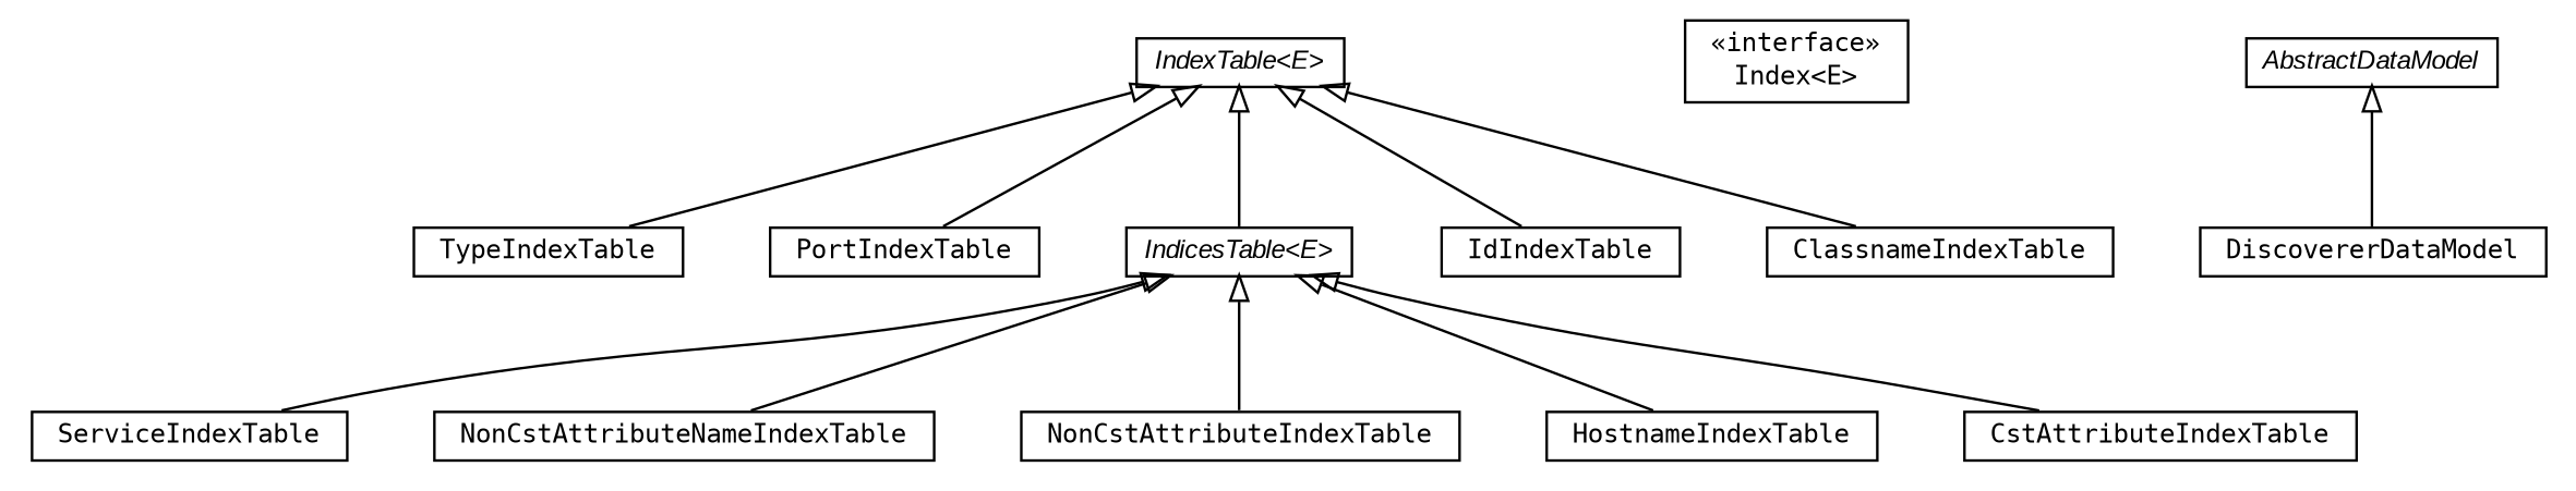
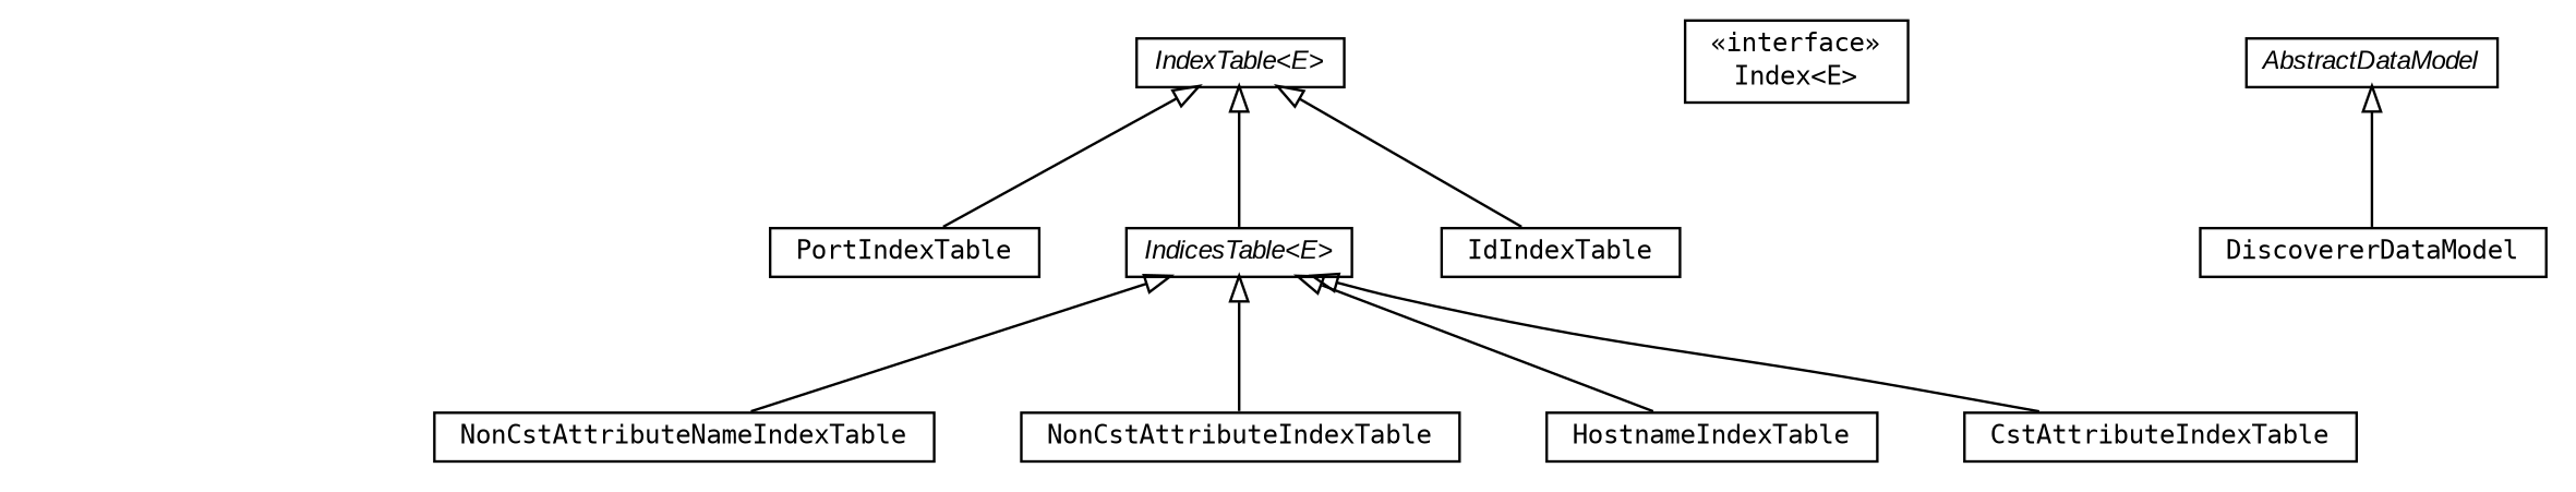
  digraph {
    fontname="DejaVu Sans Mono"
    nodesep=0.25
    ranksep=0.5
    node [fontcolor=black fontname="DejaVu Sans Mono" fontsize=10.0 shape=plaintext]
    edge [arrowtail=empty dir=back fontname="DejaVu Sans Mono" fontsize=10 headport=p labelfontname=arial labelfontsize=10 tailport=p]
-   n1 [label=<<table title="context.arch.discoverer.component.dataModel.TypeIndexTable" border="0" cellborder="1" cellspacing="0" cellpadding="2" port="p" href="./TypeIndexTable.html"> 		<tr><td><table border="0" cellspacing="0" cellpadding="1"> <tr><td align="center" balign="center"> TypeIndexTable </td></tr> 		</table></td></tr> 		</table>>]
-   n2 [label=<<table title="context.arch.discoverer.component.dataModel.ServiceIndexTable" border="0" cellborder="1" cellspacing="0" cellpadding="2" port="p" href="./ServiceIndexTable.html"> 		<tr><td><table border="0" cellspacing="0" cellpadding="1"> <tr><td align="center" balign="center"> ServiceIndexTable </td></tr> 		</table></td></tr> 		</table>>]
    n3 [label=<<table title="context.arch.discoverer.component.dataModel.PortIndexTable" border="0" cellborder="1" cellspacing="0" cellpadding="2" port="p" href="./PortIndexTable.html"> 		<tr><td><table border="0" cellspacing="0" cellpadding="1"> <tr><td align="center" balign="center"> PortIndexTable </td></tr> 		</table></td></tr> 		</table>>]
    n4 [label=<<table title="context.arch.discoverer.component.dataModel.NonCstAttributeNameIndexTable" border="0" cellborder="1" cellspacing="0" cellpadding="2" port="p" href="./NonCstAttributeNameIndexTable.html"> 		<tr><td><table border="0" cellspacing="0" cellpadding="1"> <tr><td align="center" balign="center"> NonCstAttributeNameIndexTable </td></tr> 		</table></td></tr> 		</table>>]
    n5 [label=<<table title="context.arch.discoverer.component.dataModel.NonCstAttributeIndexTable" border="0" cellborder="1" cellspacing="0" cellpadding="2" port="p" href="./NonCstAttributeIndexTable.html"> 		<tr><td><table border="0" cellspacing="0" cellpadding="1"> <tr><td align="center" balign="center"> NonCstAttributeIndexTable </td></tr> 		</table></td></tr> 		</table>>]
    n6 [label=<<table title="context.arch.discoverer.component.dataModel.IndicesTable" border="0" cellborder="1" cellspacing="0" cellpadding="2" port="p" href="./IndicesTable.html"> 		<tr><td><table border="0" cellspacing="0" cellpadding="1"> <tr><td align="center" balign="center"><font face="arial italic"> IndicesTable&lt;E&gt; </font></td></tr> 		</table></td></tr> 		</table>>]
    n7 [label=<<table title="context.arch.discoverer.component.dataModel.HostnameIndexTable" border="0" cellborder="1" cellspacing="0" cellpadding="2" port="p" href="./HostnameIndexTable.html"> 		<tr><td><table border="0" cellspacing="0" cellpadding="1"> <tr><td align="center" balign="center"> HostnameIndexTable </td></tr> 		</table></td></tr> 		</table>>]
    n8 [label=<<table title="context.arch.discoverer.component.dataModel.CstAttributeIndexTable" border="0" cellborder="1" cellspacing="0" cellpadding="2" port="p" href="./CstAttributeIndexTable.html"> 		<tr><td><table border="0" cellspacing="0" cellpadding="1"> <tr><td align="center" balign="center"> CstAttributeIndexTable </td></tr> 		</table></td></tr> 		</table>>]
    n9 [label=<<table title="context.arch.discoverer.component.dataModel.IndexTable" border="0" cellborder="1" cellspacing="0" cellpadding="2" port="p" href="./IndexTable.html"> 		<tr><td><table border="0" cellspacing="0" cellpadding="1"> <tr><td align="center" balign="center"><font face="arial italic"> IndexTable&lt;E&gt; </font></td></tr> 		</table></td></tr> 		</table>>]
    n10 [label=<<table title="context.arch.discoverer.component.dataModel.IdIndexTable" border="0" cellborder="1" cellspacing="0" cellpadding="2" port="p" href="./IdIndexTable.html"> 		<tr><td><table border="0" cellspacing="0" cellpadding="1"> <tr><td align="center" balign="center"> IdIndexTable </td></tr> 		</table></td></tr> 		</table>>]
-   n11 [label=<<table title="context.arch.discoverer.component.dataModel.ClassnameIndexTable" border="0" cellborder="1" cellspacing="0" cellpadding="2" port="p" href="./ClassnameIndexTable.html"> 		<tr><td><table border="0" cellspacing="0" cellpadding="1"> <tr><td align="center" balign="center"> ClassnameIndexTable </td></tr> 		</table></td></tr> 		</table>>]
    n12 [label=<<table title="context.arch.discoverer.component.dataModel.Index" border="0" cellborder="1" cellspacing="0" cellpadding="2" port="p" href="./Index.html"> 		<tr><td><table border="0" cellspacing="0" cellpadding="1"> <tr><td align="center" balign="center"> &#171;interface&#187; </td></tr> <tr><td align="center" balign="center"> Index&lt;E&gt; </td></tr> 		</table></td></tr> 		</table>>]
    n13 [label=<<table title="context.arch.discoverer.component.dataModel.DiscovererDataModel" border="0" cellborder="1" cellspacing="0" cellpadding="2" port="p" href="./DiscovererDataModel.html"> 		<tr><td><table border="0" cellspacing="0" cellpadding="1"> <tr><td align="center" balign="center"> DiscovererDataModel </td></tr> 		</table></td></tr> 		</table>>]
    n14 [label=<<table title="context.arch.discoverer.component.dataModel.AbstractDataModel" border="0" cellborder="1" cellspacing="0" cellpadding="2" port="p" href="./AbstractDataModel.html"> 		<tr><td><table border="0" cellspacing="0" cellpadding="1"> <tr><td align="center" balign="center"><font face="arial italic"> AbstractDataModel </font></td></tr> 		</table></td></tr> 		</table>>]
-   n6 -> n2
    n6 -> n4
    n6 -> n5
    n6 -> n7
    n6 -> n8
-   n9 -> n1
    n9 -> n3
    n9 -> n6
    n9 -> n10
-   n9 -> n11
    n14 -> n13
  }
